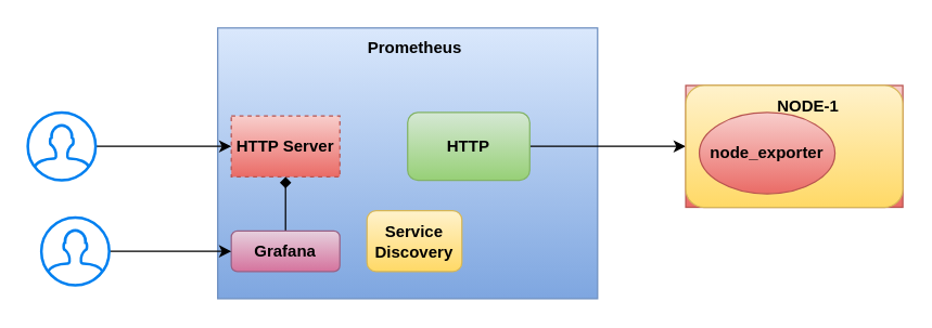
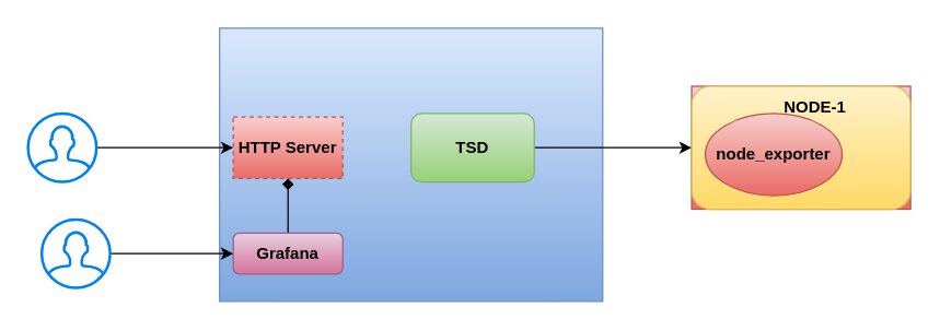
  <mxCell id="0" />
  <mxCell id="1" parent="0" />
  <mxCell id="2" value="" style="rounded=0;whiteSpace=wrap;html=1;fillColor=#dae8fc;gradientColor=#7ea6e0;strokeColor=#6c8ebf;" parent="1" vertex="1"><mxGeometry x="160" y="20" width="280" height="200" as="geometry" /></mxCell>
- <mxCell id="3" value="&lt;b&gt;Prometheus&lt;/b&gt;" style="text;html=1;align=center;verticalAlign=middle;resizable=0;points=[];autosize=1;strokeColor=none;fillColor=none;" parent="1" vertex="1"><mxGeometry x="260" y="20" width="90" height="30" as="geometry" /></mxCell>
  <mxCell id="4" style="edgeStyle=orthogonalEdgeStyle;rounded=0;orthogonalLoop=1;jettySize=auto;html=1;entryX=0;entryY=0.5;entryDx=0;entryDy=0;" parent="1" source="5" target="7" edge="1"><mxGeometry relative="1" as="geometry" /></mxCell>
- <mxCell id="5" value="&lt;b&gt;HTTP&lt;/b&gt;" style="rounded=1;whiteSpace=wrap;html=1;fillColor=#d5e8d4;gradientColor=#97d077;strokeColor=#82b366;" parent="1" vertex="1"><mxGeometry x="300" y="82.5" width="90" height="50" as="geometry" /></mxCell>
+ <mxCell id="5" value="&lt;b&gt;TSD&lt;/b&gt;" style="rounded=1;whiteSpace=wrap;html=1;fillColor=#d5e8d4;gradientColor=#97d077;strokeColor=#82b366;" parent="1" vertex="1"><mxGeometry x="300" y="82.5" width="90" height="50" as="geometry" /></mxCell>
  <mxCell id="6" value="" style="group;fillColor=#f8cecc;gradientColor=#ea6b66;strokeColor=#b85450;" parent="1" vertex="1" connectable="0"><mxGeometry x="505" y="62.5" width="160" height="90" as="geometry" /></mxCell>
  <mxCell id="7" value="" style="rounded=1;whiteSpace=wrap;html=1;fillColor=#fff2cc;gradientColor=#ffd966;strokeColor=#d6b656;" parent="6" vertex="1"><mxGeometry width="160" height="90" as="geometry" /></mxCell>
  <mxCell id="8" value="&lt;b&gt;NODE-1&lt;/b&gt;" style="text;html=1;align=center;verticalAlign=middle;resizable=0;points=[];autosize=1;strokeColor=none;fillColor=none;" parent="6" vertex="1"><mxGeometry x="55" width="70" height="30" as="geometry" /></mxCell>
  <mxCell id="9" value="&lt;b&gt;node_exporter&lt;/b&gt;" style="ellipse;whiteSpace=wrap;html=1;fillColor=#f8cecc;gradientColor=#ea6b66;strokeColor=#b85450;" parent="6" vertex="1"><mxGeometry x="10" y="20" width="100" height="60" as="geometry" /></mxCell>
  <mxCell id="10" style="edgeStyle=orthogonalEdgeStyle;rounded=0;orthogonalLoop=1;jettySize=auto;html=1;" parent="1" source="11" target="12" edge="1"><mxGeometry relative="1" as="geometry" /></mxCell>
  <mxCell id="11" value="" style="html=1;verticalLabelPosition=bottom;align=center;labelBackgroundColor=#ffffff;verticalAlign=top;strokeWidth=2;strokeColor=#0080F0;shadow=0;dashed=0;shape=mxgraph.ios7.icons.user;" parent="1" vertex="1"><mxGeometry x="20" y="82.5" width="50" height="50" as="geometry" /></mxCell>
  <mxCell id="12" value="&lt;b&gt;HTTP Server&lt;/b&gt;" style="rounded=0;whiteSpace=wrap;html=1;fillColor=#f8cecc;gradientColor=#ea6b66;strokeColor=#b85450;dashed=1;" parent="1" vertex="1"><mxGeometry x="170" y="85" width="80" height="45" as="geometry" /></mxCell>
  <mxCell id="13" style="edgeStyle=orthogonalEdgeStyle;rounded=0;orthogonalLoop=1;jettySize=auto;html=1;entryX=0.5;entryY=1;entryDx=0;entryDy=0;endArrow=diamond;" parent="1" source="14" target="12" edge="1"><mxGeometry relative="1" as="geometry" /></mxCell>
  <mxCell id="14" value="&lt;b&gt;Grafana&lt;/b&gt;" style="rounded=1;whiteSpace=wrap;html=1;fillColor=#e6d0de;gradientColor=#d5739d;strokeColor=#996185;" parent="1" vertex="1"><mxGeometry x="170" y="170" width="80" height="30" as="geometry" /></mxCell>
  <mxCell id="15" style="edgeStyle=orthogonalEdgeStyle;rounded=0;orthogonalLoop=1;jettySize=auto;html=1;" parent="1" source="16" target="14" edge="1"><mxGeometry relative="1" as="geometry" /></mxCell>
  <mxCell id="16" value="" style="html=1;verticalLabelPosition=bottom;align=center;labelBackgroundColor=#ffffff;verticalAlign=top;strokeWidth=2;strokeColor=#0080F0;shadow=0;dashed=0;shape=mxgraph.ios7.icons.user;" parent="1" vertex="1"><mxGeometry x="30" y="160" width="50" height="50" as="geometry" /></mxCell>
- <mxCell id="17" value="&lt;b&gt;Service Discovery&lt;/b&gt;" style="rounded=1;whiteSpace=wrap;html=1;fillColor=#fff2cc;gradientColor=#ffd966;strokeColor=#d6b656;" vertex="1" parent="1"><mxGeometry x="270" y="155" width="70" height="45" as="geometry" /></mxCell>
